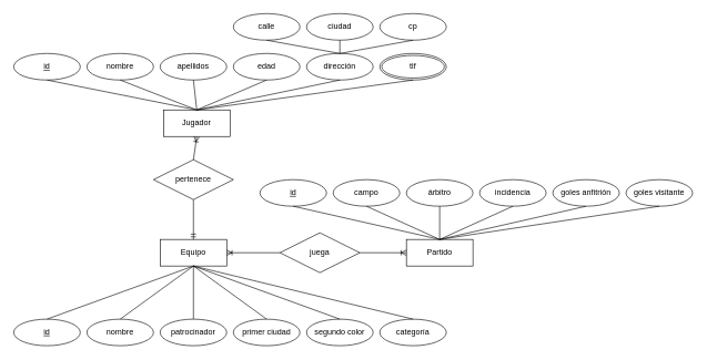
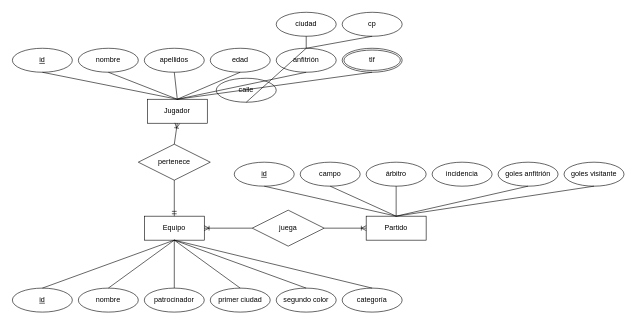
  <mxCell id="0" />
  <mxCell id="1" parent="0" />
  <mxCell id="2" value="Equipo" style="whiteSpace=wrap;html=1;align=center;" parent="1" vertex="1"><mxGeometry x="240" y="360" width="100" height="40" as="geometry" /></mxCell>
  <mxCell id="3" value="Partido" style="whiteSpace=wrap;html=1;align=center;" parent="1" vertex="1"><mxGeometry x="610" y="360" width="100" height="40" as="geometry" /></mxCell>
  <mxCell id="4" value="juega" style="shape=rhombus;perimeter=rhombusPerimeter;whiteSpace=wrap;html=1;align=center;" parent="1" vertex="1"><mxGeometry x="420" y="350" width="120" height="60" as="geometry" /></mxCell>
  <mxCell id="5" value="Jugador" style="whiteSpace=wrap;html=1;align=center;" parent="1" vertex="1"><mxGeometry x="245" y="165" width="100" height="40" as="geometry" /></mxCell>
  <mxCell id="6" value="pertenece" style="shape=rhombus;perimeter=rhombusPerimeter;whiteSpace=wrap;html=1;align=center;" parent="1" vertex="1"><mxGeometry x="230" y="240" width="120" height="60" as="geometry" /></mxCell>
  <mxCell id="7" value="" style="fontSize=12;html=1;endArrow=ERmandOne;rounded=0;entryX=0.5;entryY=0;entryDx=0;entryDy=0;exitX=0.5;exitY=1;exitDx=0;exitDy=0;" parent="1" source="6" target="2" edge="1"><mxGeometry width="100" height="100" relative="1" as="geometry"><mxPoint x="440" y="360" as="sourcePoint" /><mxPoint x="540" y="260" as="targetPoint" /></mxGeometry></mxCell>
  <mxCell id="8" value="" style="fontSize=12;html=1;endArrow=ERoneToMany;rounded=0;entryX=0.5;entryY=1;entryDx=0;entryDy=0;exitX=0.5;exitY=0;exitDx=0;exitDy=0;" parent="1" source="6" target="5" edge="1"><mxGeometry width="100" height="100" relative="1" as="geometry"><mxPoint x="440" y="360" as="sourcePoint" /><mxPoint x="540" y="260" as="targetPoint" /></mxGeometry></mxCell>
  <mxCell id="9" value="" style="fontSize=12;html=1;endArrow=ERoneToMany;rounded=0;entryX=0;entryY=0.5;entryDx=0;entryDy=0;exitX=1;exitY=0.5;exitDx=0;exitDy=0;" parent="1" source="4" target="3" edge="1"><mxGeometry width="100" height="100" relative="1" as="geometry"><mxPoint x="440" y="360" as="sourcePoint" /><mxPoint x="540" y="260" as="targetPoint" /></mxGeometry></mxCell>
  <mxCell id="10" value="" style="fontSize=12;html=1;endArrow=ERoneToMany;rounded=0;entryX=1;entryY=0.5;entryDx=0;entryDy=0;exitX=0;exitY=0.5;exitDx=0;exitDy=0;" parent="1" source="4" target="2" edge="1"><mxGeometry width="100" height="100" relative="1" as="geometry"><mxPoint x="440" y="360" as="sourcePoint" /><mxPoint x="540" y="260" as="targetPoint" /></mxGeometry></mxCell>
  <mxCell id="11" value="nombre" style="ellipse;whiteSpace=wrap;html=1;align=center;" parent="1" vertex="1"><mxGeometry x="130" y="80" width="100" height="40" as="geometry" /></mxCell>
  <mxCell id="12" value="apellidos" style="ellipse;whiteSpace=wrap;html=1;align=center;" parent="1" vertex="1"><mxGeometry x="240" y="80" width="100" height="40" as="geometry" /></mxCell>
  <mxCell id="13" value="edad" style="ellipse;whiteSpace=wrap;html=1;align=center;" parent="1" vertex="1"><mxGeometry x="350" y="80" width="100" height="40" as="geometry" /></mxCell>
- <mxCell id="14" value="dirección" style="ellipse;whiteSpace=wrap;html=1;align=center;" parent="1" vertex="1"><mxGeometry x="460" y="80" width="100" height="40" as="geometry" /></mxCell>
+ <mxCell id="14" value="anfitrión" style="ellipse;whiteSpace=wrap;html=1;align=center;" parent="1" vertex="1"><mxGeometry x="460" y="80" width="100" height="40" as="geometry" /></mxCell>
  <mxCell id="15" value="tlf" style="ellipse;shape=doubleEllipse;margin=3;whiteSpace=wrap;html=1;align=center;" parent="1" vertex="1"><mxGeometry x="570" y="80" width="100" height="40" as="geometry" /></mxCell>
- <mxCell id="16" value="calle" style="ellipse;whiteSpace=wrap;html=1;align=center;" parent="1" vertex="1"><mxGeometry x="350" y="20" width="100" height="40" as="geometry" /></mxCell>
+ <mxCell id="16" value="calle" style="ellipse;whiteSpace=wrap;html=1;align=center;" parent="1" vertex="1"><mxGeometry x="360" y="130" width="100" height="40" as="geometry" /></mxCell>
  <mxCell id="17" value="ciudad" style="ellipse;whiteSpace=wrap;html=1;align=center;" parent="1" vertex="1"><mxGeometry x="460" y="20" width="100" height="40" as="geometry" /></mxCell>
  <mxCell id="18" value="cp" style="ellipse;whiteSpace=wrap;html=1;align=center;" parent="1" vertex="1"><mxGeometry x="570" y="20" width="100" height="40" as="geometry" /></mxCell>
  <mxCell id="19" value="" style="endArrow=none;html=1;rounded=0;exitX=0.5;exitY=1;exitDx=0;exitDy=0;entryX=0.5;entryY=0;entryDx=0;entryDy=0;" parent="1" source="16" target="14" edge="1"><mxGeometry relative="1" as="geometry"><mxPoint x="400" y="120" as="sourcePoint" /><mxPoint x="560" y="120" as="targetPoint" /></mxGeometry></mxCell>
  <mxCell id="20" value="" style="endArrow=none;html=1;rounded=0;exitX=0.5;exitY=1;exitDx=0;exitDy=0;" parent="1" source="17" edge="1"><mxGeometry relative="1" as="geometry"><mxPoint x="410" y="130" as="sourcePoint" /><mxPoint x="510" y="80" as="targetPoint" /></mxGeometry></mxCell>
  <mxCell id="21" value="" style="endArrow=none;html=1;rounded=0;entryX=0.5;entryY=1;entryDx=0;entryDy=0;exitX=0.5;exitY=0;exitDx=0;exitDy=0;" parent="1" source="14" target="18" edge="1"><mxGeometry relative="1" as="geometry"><mxPoint x="420" y="140" as="sourcePoint" /><mxPoint x="580" y="140" as="targetPoint" /></mxGeometry></mxCell>
  <mxCell id="22" value="" style="endArrow=none;html=1;rounded=0;exitX=0.5;exitY=1;exitDx=0;exitDy=0;entryX=0.5;entryY=0;entryDx=0;entryDy=0;" parent="1" source="11" target="5" edge="1"><mxGeometry relative="1" as="geometry"><mxPoint x="360" y="150" as="sourcePoint" /><mxPoint x="520" y="150" as="targetPoint" /></mxGeometry></mxCell>
  <mxCell id="23" value="" style="endArrow=none;html=1;rounded=0;exitX=0.5;exitY=1;exitDx=0;exitDy=0;entryX=0.5;entryY=0;entryDx=0;entryDy=0;" parent="1" source="12" target="5" edge="1"><mxGeometry relative="1" as="geometry"><mxPoint x="370" y="160" as="sourcePoint" /><mxPoint x="290" y="140" as="targetPoint" /></mxGeometry></mxCell>
  <mxCell id="24" value="" style="endArrow=none;html=1;rounded=0;exitX=0.5;exitY=1;exitDx=0;exitDy=0;entryX=0.5;entryY=0;entryDx=0;entryDy=0;" parent="1" source="13" target="5" edge="1"><mxGeometry relative="1" as="geometry"><mxPoint x="380" y="170" as="sourcePoint" /><mxPoint x="540" y="170" as="targetPoint" /></mxGeometry></mxCell>
  <mxCell id="25" value="" style="endArrow=none;html=1;rounded=0;exitX=0.5;exitY=1;exitDx=0;exitDy=0;entryX=0.5;entryY=0;entryDx=0;entryDy=0;" parent="1" source="14" target="5" edge="1"><mxGeometry relative="1" as="geometry"><mxPoint x="390" y="180" as="sourcePoint" /><mxPoint x="550" y="180" as="targetPoint" /></mxGeometry></mxCell>
  <mxCell id="26" value="" style="endArrow=none;html=1;rounded=0;exitX=0.5;exitY=1;exitDx=0;exitDy=0;entryX=0.5;entryY=0;entryDx=0;entryDy=0;" parent="1" source="15" target="5" edge="1"><mxGeometry relative="1" as="geometry"><mxPoint x="400" y="190" as="sourcePoint" /><mxPoint x="560" y="190" as="targetPoint" /></mxGeometry></mxCell>
  <mxCell id="27" value="patrocinador" style="ellipse;whiteSpace=wrap;html=1;align=center;" parent="1" vertex="1"><mxGeometry x="240" y="480" width="100" height="40" as="geometry" /></mxCell>
  <mxCell id="28" value="primer ciudad" style="ellipse;whiteSpace=wrap;html=1;align=center;" parent="1" vertex="1"><mxGeometry x="350" y="480" width="100" height="40" as="geometry" /></mxCell>
  <mxCell id="29" value="segundo color" style="ellipse;whiteSpace=wrap;html=1;align=center;" parent="1" vertex="1"><mxGeometry x="460" y="480" width="100" height="40" as="geometry" /></mxCell>
  <mxCell id="30" value="nombre" style="ellipse;whiteSpace=wrap;html=1;align=center;" parent="1" vertex="1"><mxGeometry x="130" y="480" width="100" height="40" as="geometry" /></mxCell>
  <mxCell id="31" value="categoría" style="ellipse;whiteSpace=wrap;html=1;align=center;" parent="1" vertex="1"><mxGeometry x="570" y="480" width="100" height="40" as="geometry" /></mxCell>
  <mxCell id="32" value="" style="endArrow=none;html=1;rounded=0;exitX=0.5;exitY=0;exitDx=0;exitDy=0;entryX=0.5;entryY=1;entryDx=0;entryDy=0;" parent="1" source="30" target="2" edge="1"><mxGeometry relative="1" as="geometry"><mxPoint x="60" y="420" as="sourcePoint" /><mxPoint x="240" y="450" as="targetPoint" /></mxGeometry></mxCell>
  <mxCell id="33" value="" style="endArrow=none;html=1;rounded=0;entryX=0.5;entryY=0;entryDx=0;entryDy=0;exitX=0.5;exitY=1;exitDx=0;exitDy=0;" parent="1" source="2" target="27" edge="1"><mxGeometry relative="1" as="geometry"><mxPoint x="290" y="400" as="sourcePoint" /><mxPoint x="310" y="170" as="targetPoint" /></mxGeometry></mxCell>
  <mxCell id="34" value="" style="endArrow=none;html=1;rounded=0;exitX=0.5;exitY=1;exitDx=0;exitDy=0;entryX=0.5;entryY=0;entryDx=0;entryDy=0;" parent="1" source="2" target="31" edge="1"><mxGeometry relative="1" as="geometry"><mxPoint x="390" y="410" as="sourcePoint" /><mxPoint x="570" y="440" as="targetPoint" /></mxGeometry></mxCell>
  <mxCell id="35" value="" style="endArrow=none;html=1;rounded=0;exitX=0.5;exitY=1;exitDx=0;exitDy=0;entryX=0.5;entryY=0;entryDx=0;entryDy=0;" parent="1" source="2" target="29" edge="1"><mxGeometry relative="1" as="geometry"><mxPoint x="150" y="160" as="sourcePoint" /><mxPoint x="330" y="190" as="targetPoint" /></mxGeometry></mxCell>
  <mxCell id="36" value="" style="endArrow=none;html=1;rounded=0;exitX=0.5;exitY=1;exitDx=0;exitDy=0;entryX=0.5;entryY=0;entryDx=0;entryDy=0;" parent="1" source="2" target="28" edge="1"><mxGeometry relative="1" as="geometry"><mxPoint x="160" y="170" as="sourcePoint" /><mxPoint x="340" y="200" as="targetPoint" /></mxGeometry></mxCell>
  <mxCell id="37" value="campo" style="ellipse;whiteSpace=wrap;html=1;align=center;" parent="1" vertex="1"><mxGeometry x="500" y="270" width="100" height="40" as="geometry" /></mxCell>
  <mxCell id="38" value="árbitro" style="ellipse;whiteSpace=wrap;html=1;align=center;" parent="1" vertex="1"><mxGeometry x="610" y="270" width="100" height="40" as="geometry" /></mxCell>
  <mxCell id="39" value="incidencia" style="ellipse;whiteSpace=wrap;html=1;align=center;" parent="1" vertex="1"><mxGeometry x="720" y="270" width="100" height="40" as="geometry" /></mxCell>
  <mxCell id="40" value="" style="endArrow=none;html=1;rounded=0;exitX=0.5;exitY=1;exitDx=0;exitDy=0;entryX=0.5;entryY=0;entryDx=0;entryDy=0;" parent="1" source="37" target="3" edge="1"><mxGeometry relative="1" as="geometry"><mxPoint x="550" y="330" as="sourcePoint" /><mxPoint x="710" y="330" as="targetPoint" /></mxGeometry></mxCell>
  <mxCell id="41" value="" style="endArrow=none;html=1;rounded=0;exitX=0.5;exitY=1;exitDx=0;exitDy=0;entryX=0.5;entryY=0;entryDx=0;entryDy=0;" parent="1" source="38" target="3" edge="1"><mxGeometry relative="1" as="geometry"><mxPoint x="560" y="330" as="sourcePoint" /><mxPoint x="670" y="370" as="targetPoint" /></mxGeometry></mxCell>
- <mxCell id="42" value="" style="endArrow=none;html=1;rounded=0;exitX=0.5;exitY=1;exitDx=0;exitDy=0;entryX=0.5;entryY=0;entryDx=0;entryDy=0;" parent="1" source="39" target="3" edge="1"><mxGeometry relative="1" as="geometry"><mxPoint x="570" y="340" as="sourcePoint" /><mxPoint x="680" y="380" as="targetPoint" /></mxGeometry></mxCell>
  <mxCell id="43" value="goles anfitrión" style="ellipse;whiteSpace=wrap;html=1;align=center;" parent="1" vertex="1"><mxGeometry x="830" y="270" width="100" height="40" as="geometry" /></mxCell>
  <mxCell id="44" value="" style="endArrow=none;html=1;rounded=0;exitX=0.5;exitY=1;exitDx=0;exitDy=0;entryX=0.5;entryY=0;entryDx=0;entryDy=0;" parent="1" source="43" target="3" edge="1"><mxGeometry relative="1" as="geometry"><mxPoint x="450" y="320" as="sourcePoint" /><mxPoint x="610" y="320" as="targetPoint" /></mxGeometry></mxCell>
  <mxCell id="45" value="goles visitante" style="ellipse;whiteSpace=wrap;html=1;align=center;" parent="1" vertex="1"><mxGeometry x="940" y="270" width="100" height="40" as="geometry" /></mxCell>
  <mxCell id="46" value="" style="endArrow=none;html=1;rounded=0;exitX=0.5;exitY=1;exitDx=0;exitDy=0;entryX=0.5;entryY=0;entryDx=0;entryDy=0;" parent="1" source="45" target="3" edge="1"><mxGeometry relative="1" as="geometry"><mxPoint x="450" y="320" as="sourcePoint" /><mxPoint x="610" y="320" as="targetPoint" /></mxGeometry></mxCell>
  <mxCell id="47" value="id" style="ellipse;whiteSpace=wrap;html=1;align=center;fontStyle=4;" parent="1" vertex="1"><mxGeometry x="20" y="80" width="100" height="40" as="geometry" /></mxCell>
  <mxCell id="48" value="" style="endArrow=none;html=1;rounded=0;exitX=0.5;exitY=1;exitDx=0;exitDy=0;entryX=0.5;entryY=0;entryDx=0;entryDy=0;" parent="1" source="47" target="5" edge="1"><mxGeometry relative="1" as="geometry"><mxPoint x="340" y="270" as="sourcePoint" /><mxPoint x="500" y="270" as="targetPoint" /></mxGeometry></mxCell>
  <mxCell id="49" value="id" style="ellipse;whiteSpace=wrap;html=1;align=center;fontStyle=4;" parent="1" vertex="1"><mxGeometry x="20" y="480" width="100" height="40" as="geometry" /></mxCell>
  <mxCell id="50" value="" style="endArrow=none;html=1;rounded=0;exitX=0.5;exitY=0;exitDx=0;exitDy=0;entryX=0.5;entryY=1;entryDx=0;entryDy=0;" parent="1" source="49" target="2" edge="1"><mxGeometry relative="1" as="geometry"><mxPoint x="160" y="420" as="sourcePoint" /><mxPoint x="320" y="420" as="targetPoint" /></mxGeometry></mxCell>
  <mxCell id="51" value="id" style="ellipse;whiteSpace=wrap;html=1;align=center;fontStyle=4;" parent="1" vertex="1"><mxGeometry x="390" y="270" width="100" height="40" as="geometry" /></mxCell>
  <mxCell id="52" value="" style="endArrow=none;html=1;rounded=0;exitX=0.5;exitY=1;exitDx=0;exitDy=0;entryX=0.5;entryY=0;entryDx=0;entryDy=0;" parent="1" source="51" target="3" edge="1"><mxGeometry relative="1" as="geometry"><mxPoint x="620" y="360" as="sourcePoint" /><mxPoint x="780" y="360" as="targetPoint" /></mxGeometry></mxCell>
